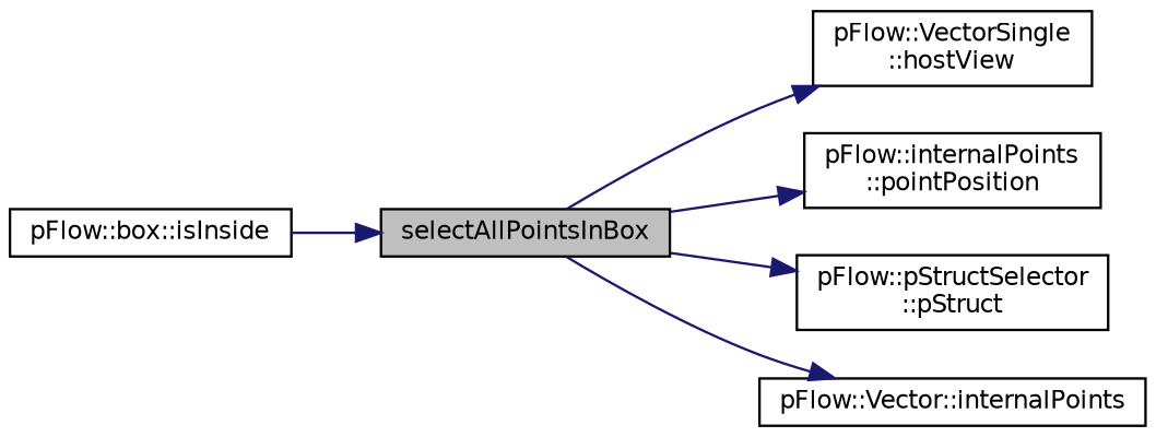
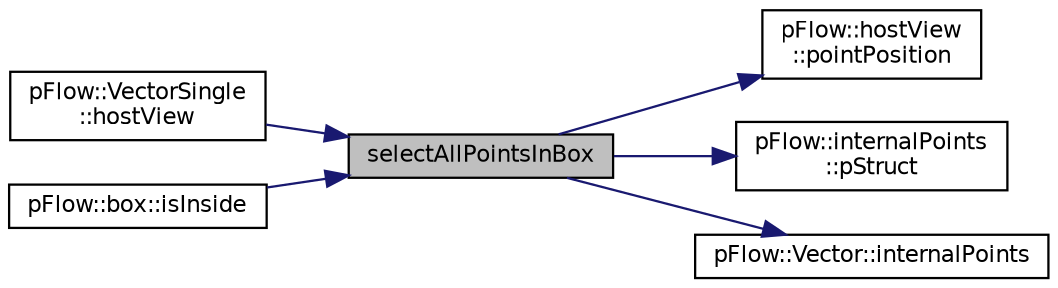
  digraph {
    rankdir=LR
    node [color=black fillcolor=white fontname=Helvetica fontsize=10 shape=record style=filled]
    edge [color=midnightblue fontname=Helvetica fontsize=10 labelfontname=Helvetica labelfontsize=10 style=solid]
    n1 [fillcolor=grey75 fontcolor=black height=0.2 label=selectAllPointsInBox width=0.4]
    n2 [height=0.2 label="pFlow::VectorSingle\l::hostView" width=0.4]
-   n3 [height=0.2 label="pFlow::internalPoints\l::pointPosition" width=0.4]
-   n4 [height=0.2 label="pFlow::pStructSelector\l::pStruct" width=0.4]
+   n3 [height=0.2 label="pFlow::hostView\l::pointPosition" width=0.4]
+   n4 [height=0.2 label="pFlow::internalPoints\l::pStruct" width=0.4]
    n5 [height=0.2 label="pFlow::Vector::internalPoints" width=0.4]
    n6 [height=0.2 label="pFlow::box::isInside" width=0.4]
-   n1 -> n2
+   n2 -> n1
    n1 -> n3
    n1 -> n4
    n1 -> n5
    n6 -> n1
  }
